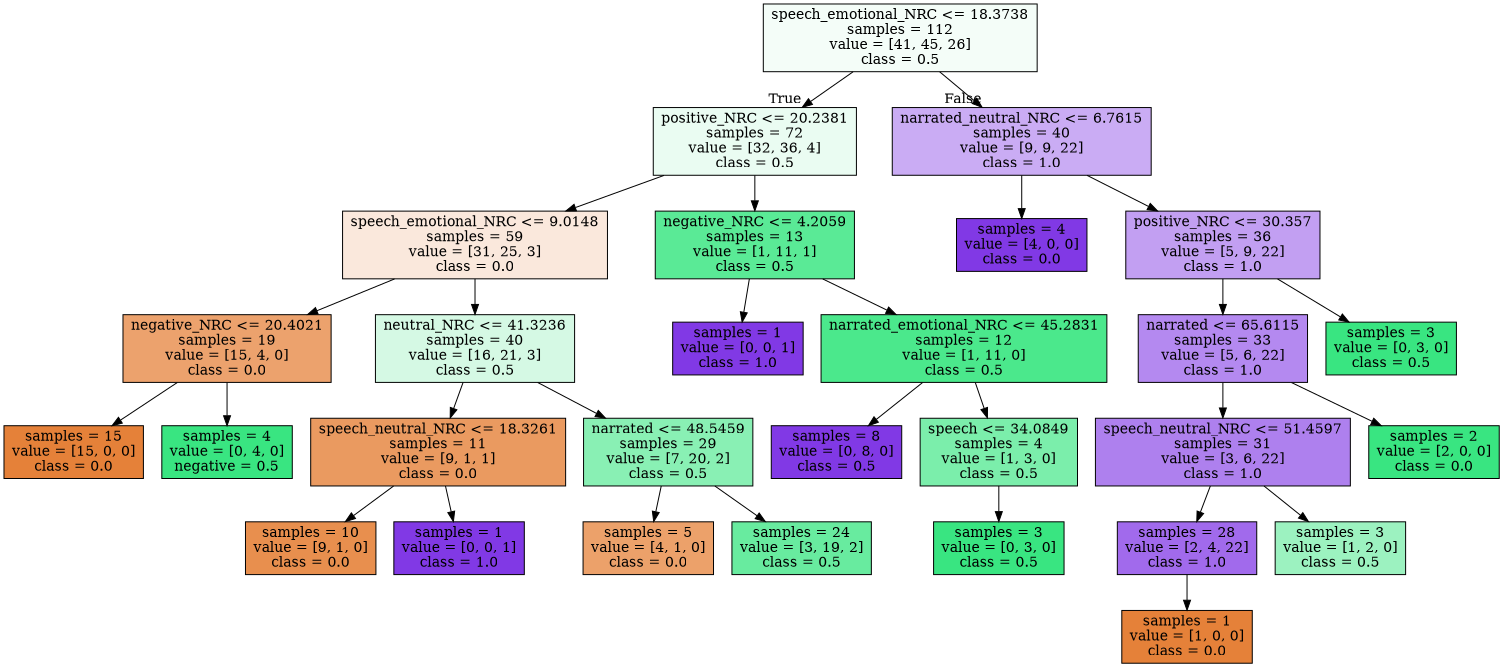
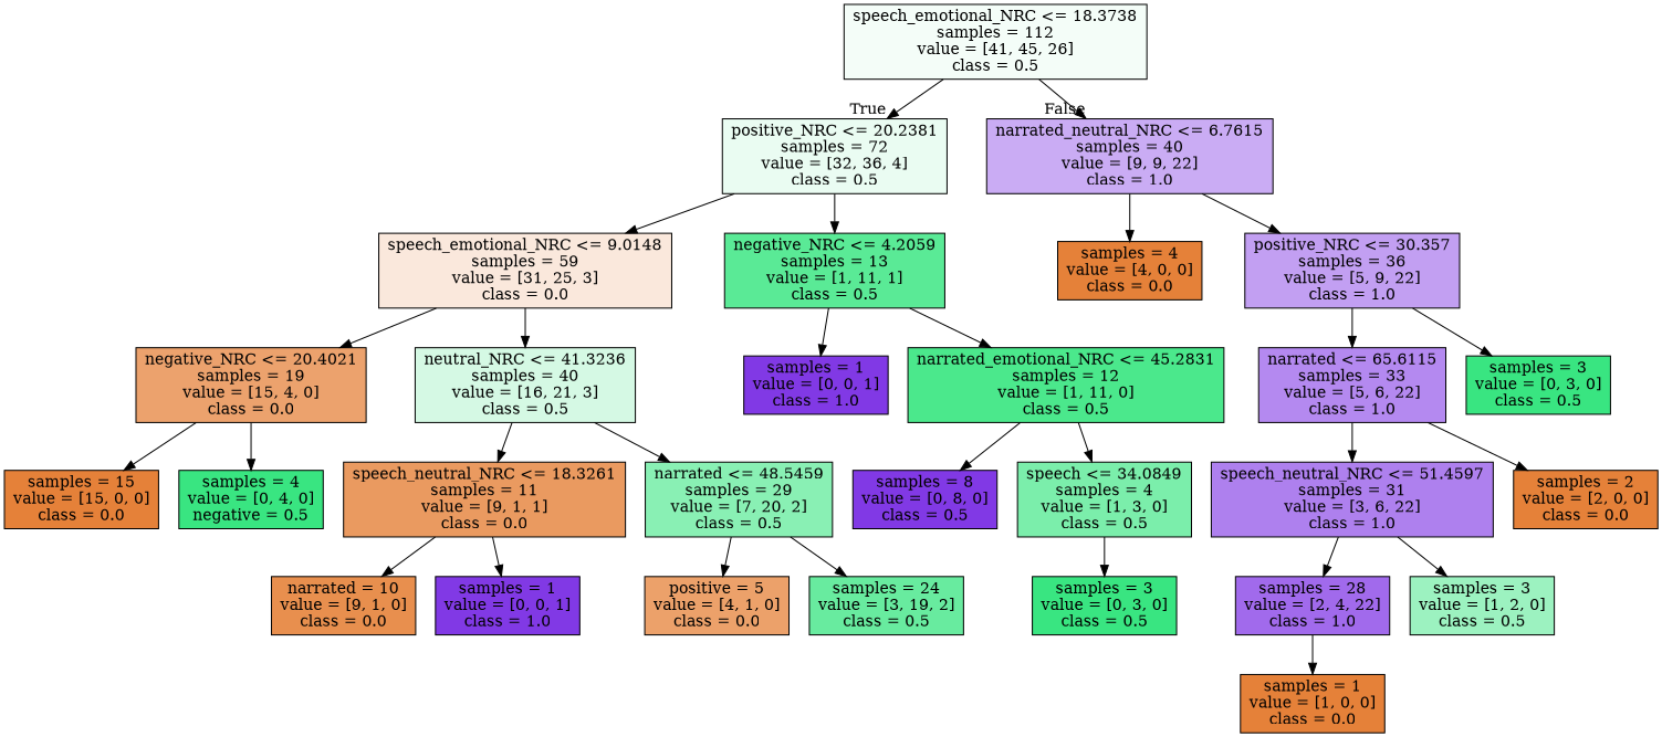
  digraph {
    node [color=black fillcolor="#e58139ff" shape=box style=filled]
    n1 [fillcolor="#39e5810e" label="speech_emotional_NRC <= 18.3738\nsamples = 112\nvalue = [41, 45, 26]\nclass = 0.5"]
    n2 [fillcolor="#39e5811a" label="positive_NRC <= 20.2381\nsamples = 72\nvalue = [32, 36, 4]\nclass = 0.5"]
    n3 [fillcolor="#8139e56b" label="narrated_neutral_NRC <= 6.7615\nsamples = 40\nvalue = [9, 9, 22]\nclass = 1.0"]
    n4 [fillcolor="#e581392d" label="speech_emotional_NRC <= 9.0148\nsamples = 59\nvalue = [31, 25, 3]\nclass = 0.0"]
    n5 [fillcolor="#39e581d4" label="negative_NRC <= 4.2059\nsamples = 13\nvalue = [1, 11, 1]\nclass = 0.5"]
-   n6 [fillcolor="#8139e5ff" label="samples = 4\nvalue = [4, 0, 0]\nclass = 0.0"]
+   n6 [label="samples = 4\nvalue = [4, 0, 0]\nclass = 0.0"]
    n7 [fillcolor="#8139e57b" label="positive_NRC <= 30.357\nsamples = 36\nvalue = [5, 9, 22]\nclass = 1.0"]
    n8 [fillcolor="#e58139bb" label="negative_NRC <= 20.4021\nsamples = 19\nvalue = [15, 4, 0]\nclass = 0.0"]
    n9 [fillcolor="#39e58135" label="neutral_NRC <= 41.3236\nsamples = 40\nvalue = [16, 21, 3]\nclass = 0.5"]
    n10 [fillcolor="#8139e5ff" label="samples = 1\nvalue = [0, 0, 1]\nclass = 1.0"]
    n11 [fillcolor="#39e581e8" label="narrated_emotional_NRC <= 45.2831\nsamples = 12\nvalue = [1, 11, 0]\nclass = 0.5"]
    n12 [label="samples = 15\nvalue = [15, 0, 0]\nclass = 0.0"]
    n13 [fillcolor="#39e581ff" label="samples = 4\nvalue = [0, 4, 0]\nnegative = 0.5"]
    n14 [fillcolor="#e58139cc" label="speech_neutral_NRC <= 18.3261\nsamples = 11\nvalue = [9, 1, 1]\nclass = 0.0"]
    n15 [fillcolor="#39e58197" label="narrated <= 48.5459\nsamples = 29\nvalue = [7, 20, 2]\nclass = 0.5"]
-   n16 [fillcolor="#e58139e3" label="samples = 10\nvalue = [9, 1, 0]\nclass = 0.0"]
+   n16 [fillcolor="#e58139e3" label="narrated = 10\nvalue = [9, 1, 0]\nclass = 0.0"]
    n17 [fillcolor="#8139e5ff" label="samples = 1\nvalue = [0, 0, 1]\nclass = 1.0"]
-   n18 [fillcolor="#e58139bf" label="samples = 5\nvalue = [4, 1, 0]\nclass = 0.0"]
+   n18 [fillcolor="#e58139bf" label="positive = 5\nvalue = [4, 1, 0]\nclass = 0.0"]
    n19 [fillcolor="#39e581c2" label="samples = 24\nvalue = [3, 19, 2]\nclass = 0.5"]
    n20 [fillcolor="#8139e5ff" label="samples = 8\nvalue = [0, 8, 0]\nclass = 0.5"]
    n21 [fillcolor="#39e581aa" label="speech <= 34.0849\nsamples = 4\nvalue = [1, 3, 0]\nclass = 0.5"]
    n22 [fillcolor="#39e581ff" label="samples = 3\nvalue = [0, 3, 0]\nclass = 0.5"]
    n23 [label="samples = 1\nvalue = [1, 0, 0]\nclass = 0.0"]
    n24 [fillcolor="#8139e597" label="narrated <= 65.6115\nsamples = 33\nvalue = [5, 6, 22]\nclass = 1.0"]
    n25 [fillcolor="#39e581ff" label="samples = 3\nvalue = [0, 3, 0]\nclass = 0.5"]
    n26 [fillcolor="#8139e5a3" label="speech_neutral_NRC <= 51.4597\nsamples = 31\nvalue = [3, 6, 22]\nclass = 1.0"]
-   n27 [fillcolor="#39e581ff" label="samples = 2\nvalue = [2, 0, 0]\nclass = 0.0"]
+   n27 [label="samples = 2\nvalue = [2, 0, 0]\nclass = 0.0"]
    n28 [fillcolor="#8139e5bf" label="samples = 28\nvalue = [2, 4, 22]\nclass = 1.0"]
    n29 [fillcolor="#39e5817f" label="samples = 3\nvalue = [1, 2, 0]\nclass = 0.5"]
    n1 -> n2 [headlabel=True labelangle=45 labeldistance=2.5]
    n1 -> n3 [headlabel=False labelangle=-45 labeldistance=2.5]
    n2 -> n4
    n2 -> n5
    n3 -> n6
    n3 -> n7
    n4 -> n8
    n4 -> n9
    n5 -> n10
    n5 -> n11
    n7 -> n24
    n7 -> n25
    n8 -> n12
    n8 -> n13
    n9 -> n14
    n9 -> n15
    n11 -> n20
    n11 -> n21
    n14 -> n16
    n14 -> n17
    n15 -> n18
    n15 -> n19
    n21 -> n22
    n24 -> n26
    n24 -> n27
    n26 -> n28
    n26 -> n29
    n28 -> n23
  }
